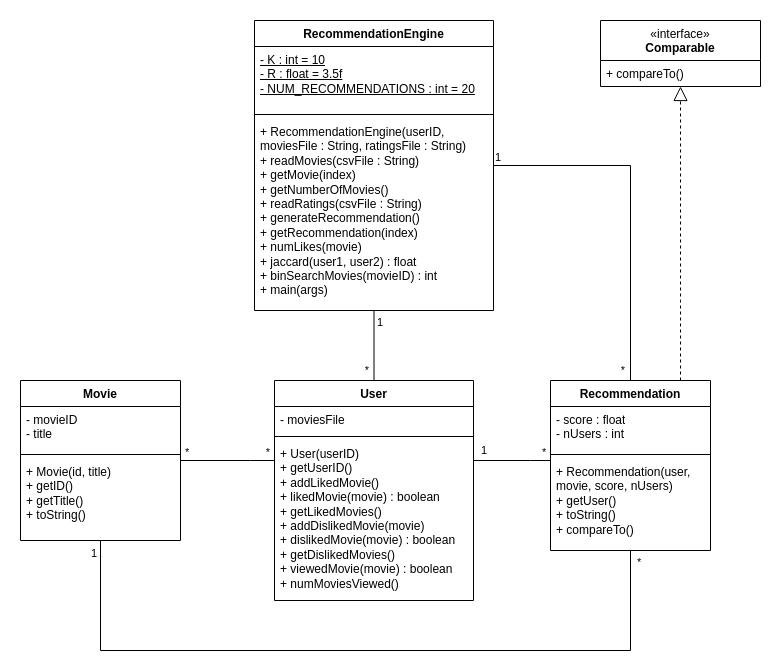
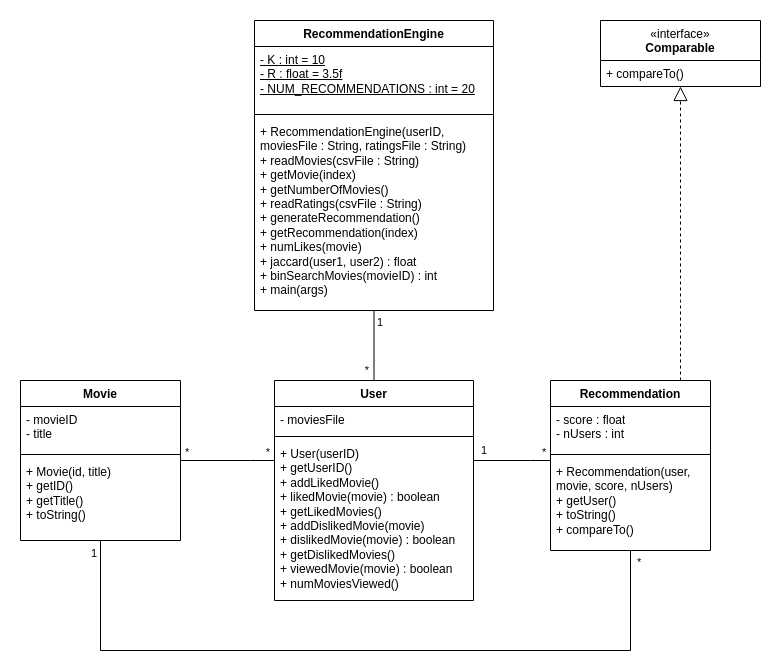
  <mxCell id="0" />
  <mxCell id="1" parent="0" />
  <mxCell id="2" value="RecommendationEngine" style="swimlane;fontStyle=1;align=center;verticalAlign=top;childLayout=stackLayout;horizontal=1;startSize=26;horizontalStack=0;resizeParent=1;resizeParentMax=0;resizeLast=0;collapsible=1;marginBottom=0;whiteSpace=wrap;html=1;" parent="1" vertex="1"><mxGeometry x="254" y="20" width="239" height="290" as="geometry" /></mxCell>
  <mxCell id="3" value="&lt;u&gt;- K : int = 10&lt;/u&gt;&lt;div&gt;&lt;u&gt;- R : float = 3.5f&lt;/u&gt;&lt;/div&gt;&lt;div&gt;&lt;u&gt;- NUM_RECOMMENDATIONS : int = 20&lt;/u&gt;&lt;/div&gt;" style="text;strokeColor=none;fillColor=none;align=left;verticalAlign=top;spacingLeft=4;spacingRight=4;overflow=hidden;rotatable=0;points=[[0,0.5],[1,0.5]];portConstraint=eastwest;whiteSpace=wrap;html=1;" parent="2" vertex="1"><mxGeometry y="26" width="239" height="64" as="geometry" /></mxCell>
  <mxCell id="4" value="" style="line;strokeWidth=1;fillColor=none;align=left;verticalAlign=middle;spacingTop=-1;spacingLeft=3;spacingRight=3;rotatable=0;labelPosition=right;points=[];portConstraint=eastwest;strokeColor=inherit;" parent="2" vertex="1"><mxGeometry y="90" width="239" height="8" as="geometry" /></mxCell>
  <mxCell id="5" value="&lt;div&gt;+ RecommendationEngine(userID, moviesFile : String, ratingsFile : String)&lt;/div&gt;&lt;div&gt;+ readMovies(csvFile : String)&lt;/div&gt;&lt;div&gt;+ getMovie(index)&lt;/div&gt;&lt;div&gt;+ getNumberOfMovies()&lt;/div&gt;&lt;div&gt;+ readRatings(csvFile : String)&lt;/div&gt;&lt;div&gt;+ generateRecommendation()&lt;/div&gt;&lt;div&gt;+ getRecommendation(index)&lt;/div&gt;&lt;div&gt;+ numLikes(movie)&lt;/div&gt;&lt;div&gt;+ jaccard(user1, user2) : float&lt;/div&gt;&lt;div&gt;+ binSearchMovies(movieID) : int&lt;/div&gt;&lt;div&gt;+ main(args)&lt;/div&gt;" style="text;strokeColor=none;fillColor=none;align=left;verticalAlign=top;spacingLeft=4;spacingRight=4;overflow=hidden;rotatable=0;points=[[0,0.5],[1,0.5]];portConstraint=eastwest;whiteSpace=wrap;html=1;" parent="2" vertex="1"><mxGeometry y="98" width="239" height="192" as="geometry" /></mxCell>
  <mxCell id="6" value="User" style="swimlane;fontStyle=1;align=center;verticalAlign=top;childLayout=stackLayout;horizontal=1;startSize=26;horizontalStack=0;resizeParent=1;resizeParentMax=0;resizeLast=0;collapsible=1;marginBottom=0;whiteSpace=wrap;html=1;" vertex="1" parent="1"><mxGeometry x="274" y="380" width="199" height="220" as="geometry" /></mxCell>
  <mxCell id="7" value="- moviesFile" style="text;strokeColor=none;fillColor=none;align=left;verticalAlign=top;spacingLeft=4;spacingRight=4;overflow=hidden;rotatable=0;points=[[0,0.5],[1,0.5]];portConstraint=eastwest;whiteSpace=wrap;html=1;" vertex="1" parent="6"><mxGeometry y="26" width="199" height="26" as="geometry" /></mxCell>
  <mxCell id="8" value="" style="line;strokeWidth=1;fillColor=none;align=left;verticalAlign=middle;spacingTop=-1;spacingLeft=3;spacingRight=3;rotatable=0;labelPosition=right;points=[];portConstraint=eastwest;strokeColor=inherit;" vertex="1" parent="6"><mxGeometry y="52" width="199" height="8" as="geometry" /></mxCell>
  <mxCell id="9" value="+ User(userID)&lt;div&gt;+ getUserID()&lt;/div&gt;&lt;div&gt;+ addLikedMovie()&lt;/div&gt;&lt;div&gt;+ likedMovie(movie) : boolean&lt;/div&gt;&lt;div&gt;+ getLikedMovies()&lt;/div&gt;&lt;div&gt;+ addDislikedMovie(movie)&lt;/div&gt;&lt;div&gt;+ dislikedMovie(movie) : boolean&lt;/div&gt;&lt;div&gt;+ getDislikedMovies()&lt;/div&gt;&lt;div&gt;+ viewedMovie(movie) : boolean&lt;/div&gt;&lt;div&gt;+ numMoviesViewed()&lt;/div&gt;" style="text;strokeColor=none;fillColor=none;align=left;verticalAlign=top;spacingLeft=4;spacingRight=4;overflow=hidden;rotatable=0;points=[[0,0.5],[1,0.5]];portConstraint=eastwest;whiteSpace=wrap;html=1;" vertex="1" parent="6"><mxGeometry y="60" width="199" height="160" as="geometry" /></mxCell>
  <mxCell id="10" value="Movie" style="swimlane;fontStyle=1;align=center;verticalAlign=top;childLayout=stackLayout;horizontal=1;startSize=26;horizontalStack=0;resizeParent=1;resizeParentMax=0;resizeLast=0;collapsible=1;marginBottom=0;whiteSpace=wrap;html=1;" vertex="1" parent="1"><mxGeometry x="20" y="380" width="160" height="160" as="geometry" /></mxCell>
  <mxCell id="11" value="- movieID&lt;div&gt;- title&lt;/div&gt;" style="text;strokeColor=none;fillColor=none;align=left;verticalAlign=top;spacingLeft=4;spacingRight=4;overflow=hidden;rotatable=0;points=[[0,0.5],[1,0.5]];portConstraint=eastwest;whiteSpace=wrap;html=1;" vertex="1" parent="10"><mxGeometry y="26" width="160" height="44" as="geometry" /></mxCell>
  <mxCell id="12" value="" style="line;strokeWidth=1;fillColor=none;align=left;verticalAlign=middle;spacingTop=-1;spacingLeft=3;spacingRight=3;rotatable=0;labelPosition=right;points=[];portConstraint=eastwest;strokeColor=inherit;" vertex="1" parent="10"><mxGeometry y="70" width="160" height="8" as="geometry" /></mxCell>
  <mxCell id="13" value="+ Movie(id, title)&lt;div&gt;+ getID()&lt;/div&gt;&lt;div&gt;+ getTitle()&lt;/div&gt;&lt;div&gt;+ toString()&lt;/div&gt;" style="text;strokeColor=none;fillColor=none;align=left;verticalAlign=top;spacingLeft=4;spacingRight=4;overflow=hidden;rotatable=0;points=[[0,0.5],[1,0.5]];portConstraint=eastwest;whiteSpace=wrap;html=1;" vertex="1" parent="10"><mxGeometry y="78" width="160" height="82" as="geometry" /></mxCell>
  <mxCell id="14" value="Recommendation" style="swimlane;fontStyle=1;align=center;verticalAlign=top;childLayout=stackLayout;horizontal=1;startSize=26;horizontalStack=0;resizeParent=1;resizeParentMax=0;resizeLast=0;collapsible=1;marginBottom=0;whiteSpace=wrap;html=1;" vertex="1" parent="1"><mxGeometry x="550" y="380" width="160" height="170" as="geometry" /></mxCell>
  <mxCell id="15" value="- score : float&lt;div&gt;- nUsers : int&lt;/div&gt;" style="text;strokeColor=none;fillColor=none;align=left;verticalAlign=top;spacingLeft=4;spacingRight=4;overflow=hidden;rotatable=0;points=[[0,0.5],[1,0.5]];portConstraint=eastwest;whiteSpace=wrap;html=1;" vertex="1" parent="14"><mxGeometry y="26" width="160" height="44" as="geometry" /></mxCell>
  <mxCell id="16" value="" style="line;strokeWidth=1;fillColor=none;align=left;verticalAlign=middle;spacingTop=-1;spacingLeft=3;spacingRight=3;rotatable=0;labelPosition=right;points=[];portConstraint=eastwest;strokeColor=inherit;" vertex="1" parent="14"><mxGeometry y="70" width="160" height="8" as="geometry" /></mxCell>
  <mxCell id="17" value="+ Recommendation(user, movie, score, nUsers)&lt;div&gt;+ getUser()&lt;/div&gt;&lt;div&gt;+ toString()&lt;/div&gt;&lt;div&gt;+ compareTo()&lt;/div&gt;" style="text;strokeColor=none;fillColor=none;align=left;verticalAlign=top;spacingLeft=4;spacingRight=4;overflow=hidden;rotatable=0;points=[[0,0.5],[1,0.5]];portConstraint=eastwest;whiteSpace=wrap;html=1;" vertex="1" parent="14"><mxGeometry y="78" width="160" height="92" as="geometry" /></mxCell>
  <mxCell id="18" value="&lt;span style=&quot;font-weight: 400;&quot;&gt;«interface»&lt;/span&gt;&lt;div&gt;Comparable&lt;/div&gt;" style="swimlane;fontStyle=1;align=center;verticalAlign=top;childLayout=stackLayout;horizontal=1;startSize=40;horizontalStack=0;resizeParent=1;resizeParentMax=0;resizeLast=0;collapsible=1;marginBottom=0;whiteSpace=wrap;html=1;" vertex="1" parent="1"><mxGeometry x="600" y="20" width="160" height="66" as="geometry" /></mxCell>
  <mxCell id="19" value="+ compareTo()" style="text;strokeColor=none;fillColor=none;align=left;verticalAlign=top;spacingLeft=4;spacingRight=4;overflow=hidden;rotatable=0;points=[[0,0.5],[1,0.5]];portConstraint=eastwest;whiteSpace=wrap;html=1;" vertex="1" parent="18"><mxGeometry y="40" width="160" height="26" as="geometry" /></mxCell>
  <mxCell id="20" value="" style="endArrow=block;dashed=1;endFill=0;endSize=12;html=1;rounded=0;edgeStyle=orthogonalEdgeStyle;" edge="1" parent="1" source="14" target="18"><mxGeometry width="160" relative="1" as="geometry"><mxPoint x="600" y="140" as="sourcePoint" /><mxPoint x="760" y="140" as="targetPoint" /><Array as="points"><mxPoint x="680" y="300" /><mxPoint x="680" y="300" /></Array></mxGeometry></mxCell>
  <mxCell id="21" value="" style="endArrow=none;html=1;edgeStyle=orthogonalEdgeStyle;rounded=0;" edge="1" parent="1" source="2" target="6"><mxGeometry relative="1" as="geometry"><mxPoint x="0" y="280" as="sourcePoint" /><mxPoint x="160" y="280" as="targetPoint" /></mxGeometry></mxCell>
  <mxCell id="22" value="1" style="edgeLabel;resizable=0;html=1;align=left;verticalAlign=bottom;" connectable="0" vertex="1" parent="21"><mxGeometry x="-1" relative="1" as="geometry"><mxPoint x="1" y="20" as="offset" /></mxGeometry></mxCell>
  <mxCell id="23" value="*" style="edgeLabel;resizable=0;html=1;align=right;verticalAlign=bottom;" connectable="0" vertex="1" parent="21"><mxGeometry x="1" relative="1" as="geometry"><mxPoint x="-5" y="-2" as="offset" /></mxGeometry></mxCell>
- <mxCell id="24" value="" style="endArrow=none;html=1;edgeStyle=orthogonalEdgeStyle;rounded=0;" edge="1" parent="1" source="2" target="14"><mxGeometry relative="1" as="geometry"><mxPoint x="40" y="190" as="sourcePoint" /><mxPoint x="200" y="190" as="targetPoint" /></mxGeometry></mxCell>
- <mxCell id="25" value="1" style="edgeLabel;resizable=0;html=1;align=left;verticalAlign=bottom;" connectable="0" vertex="1" parent="24"><mxGeometry x="-1" relative="1" as="geometry" /></mxCell>
- <mxCell id="26" value="*" style="edgeLabel;resizable=0;html=1;align=right;verticalAlign=bottom;" connectable="0" vertex="1" parent="24"><mxGeometry x="1" relative="1" as="geometry"><mxPoint x="-5" y="-2" as="offset" /></mxGeometry></mxCell>
  <mxCell id="27" value="" style="endArrow=none;html=1;edgeStyle=orthogonalEdgeStyle;rounded=0;" edge="1" parent="1" source="10" target="6"><mxGeometry relative="1" as="geometry"><mxPoint x="140" y="330" as="sourcePoint" /><mxPoint x="300" y="330" as="targetPoint" /><Array as="points"><mxPoint x="250" y="460" /><mxPoint x="250" y="460" /></Array></mxGeometry></mxCell>
  <mxCell id="28" value="*" style="edgeLabel;resizable=0;html=1;align=left;verticalAlign=bottom;" connectable="0" vertex="1" parent="27"><mxGeometry x="-1" relative="1" as="geometry"><mxPoint x="3" as="offset" /></mxGeometry></mxCell>
  <mxCell id="29" value="*" style="edgeLabel;resizable=0;html=1;align=right;verticalAlign=bottom;" connectable="0" vertex="1" parent="27"><mxGeometry x="1" relative="1" as="geometry"><mxPoint x="-4" as="offset" /></mxGeometry></mxCell>
  <mxCell id="30" value="" style="endArrow=none;html=1;edgeStyle=orthogonalEdgeStyle;rounded=0;" edge="1" parent="1" source="14" target="6"><mxGeometry relative="1" as="geometry"><mxPoint x="150" y="340" as="sourcePoint" /><mxPoint x="310" y="340" as="targetPoint" /><Array as="points"><mxPoint x="530" y="460" /><mxPoint x="530" y="460" /></Array></mxGeometry></mxCell>
  <mxCell id="31" value="*" style="edgeLabel;resizable=0;html=1;align=left;verticalAlign=bottom;" connectable="0" vertex="1" parent="30"><mxGeometry x="-1" relative="1" as="geometry"><mxPoint x="-10" as="offset" /></mxGeometry></mxCell>
  <mxCell id="32" value="1" style="edgeLabel;resizable=0;html=1;align=right;verticalAlign=bottom;" connectable="0" vertex="1" parent="30"><mxGeometry x="1" relative="1" as="geometry"><mxPoint x="14" y="-2" as="offset" /></mxGeometry></mxCell>
  <mxCell id="33" value="" style="endArrow=none;html=1;edgeStyle=orthogonalEdgeStyle;rounded=0;" edge="1" parent="1" source="14" target="10"><mxGeometry relative="1" as="geometry"><mxPoint x="320" y="680" as="sourcePoint" /><mxPoint x="480" y="680" as="targetPoint" /><Array as="points"><mxPoint x="630" y="650" /><mxPoint x="100" y="650" /></Array></mxGeometry></mxCell>
  <mxCell id="34" value="*" style="edgeLabel;resizable=0;html=1;align=left;verticalAlign=bottom;" connectable="0" vertex="1" parent="33"><mxGeometry x="-1" relative="1" as="geometry"><mxPoint x="5" y="20" as="offset" /></mxGeometry></mxCell>
  <mxCell id="35" value="1" style="edgeLabel;resizable=0;html=1;align=right;verticalAlign=bottom;" connectable="0" vertex="1" parent="33"><mxGeometry x="1" relative="1" as="geometry"><mxPoint x="-3" y="21" as="offset" /></mxGeometry></mxCell>
